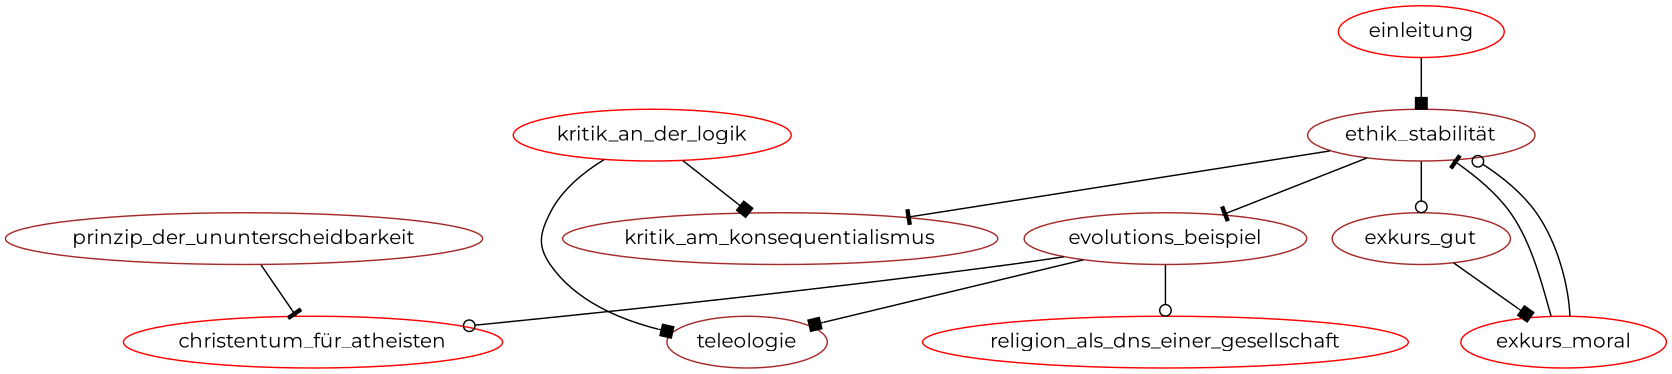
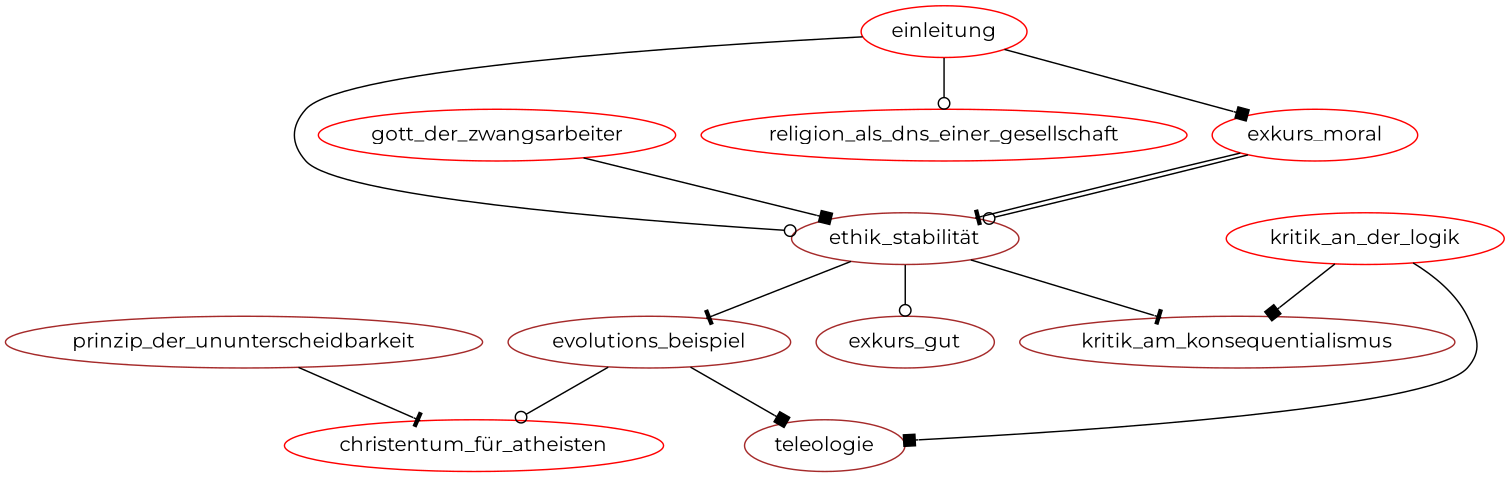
  digraph {
    fontname=Montserrat
    node [color=brown fontname=Montserrat]
    edge [arrowhead=odot fontname=Montserrat]
    evolutions_beispiel
    "christentum_für_atheisten" [color=red]
    religion_als_dns_einer_gesellschaft [color=red]
    teleologie
    exkurs_gut
    exkurs_moral [color=red]
    "ethik_stabilität"
    kritik_am_konsequentialismus
    einleitung [color=red]
    kritik_an_der_logik [color=red]
    prinzip_der_ununterscheidbarkeit
+   gott_der_zwangsarbeiter [color=red]
    evolutions_beispiel -> "christentum_für_atheisten"
-   evolutions_beispiel -> religion_als_dns_einer_gesellschaft
+   einleitung -> religion_als_dns_einer_gesellschaft
    evolutions_beispiel -> teleologie [arrowhead=box]
-   exkurs_gut -> exkurs_moral [arrowhead=box]
+   einleitung -> exkurs_moral [arrowhead=box]
    exkurs_moral -> "ethik_stabilität" [arrowhead=tee]
    exkurs_moral -> "ethik_stabilität"
    "ethik_stabilität" -> evolutions_beispiel [arrowhead=tee]
    "ethik_stabilität" -> exkurs_gut
    "ethik_stabilität" -> kritik_am_konsequentialismus [arrowhead=tee]
-   einleitung -> "ethik_stabilität" [arrowhead=box]
+   einleitung -> "ethik_stabilität"
    kritik_an_der_logik -> teleologie [arrowhead=box]
    kritik_an_der_logik -> kritik_am_konsequentialismus [arrowhead=box]
    prinzip_der_ununterscheidbarkeit -> "christentum_für_atheisten" [arrowhead=tee]
+   gott_der_zwangsarbeiter -> "ethik_stabilität" [arrowhead=box]
  }
